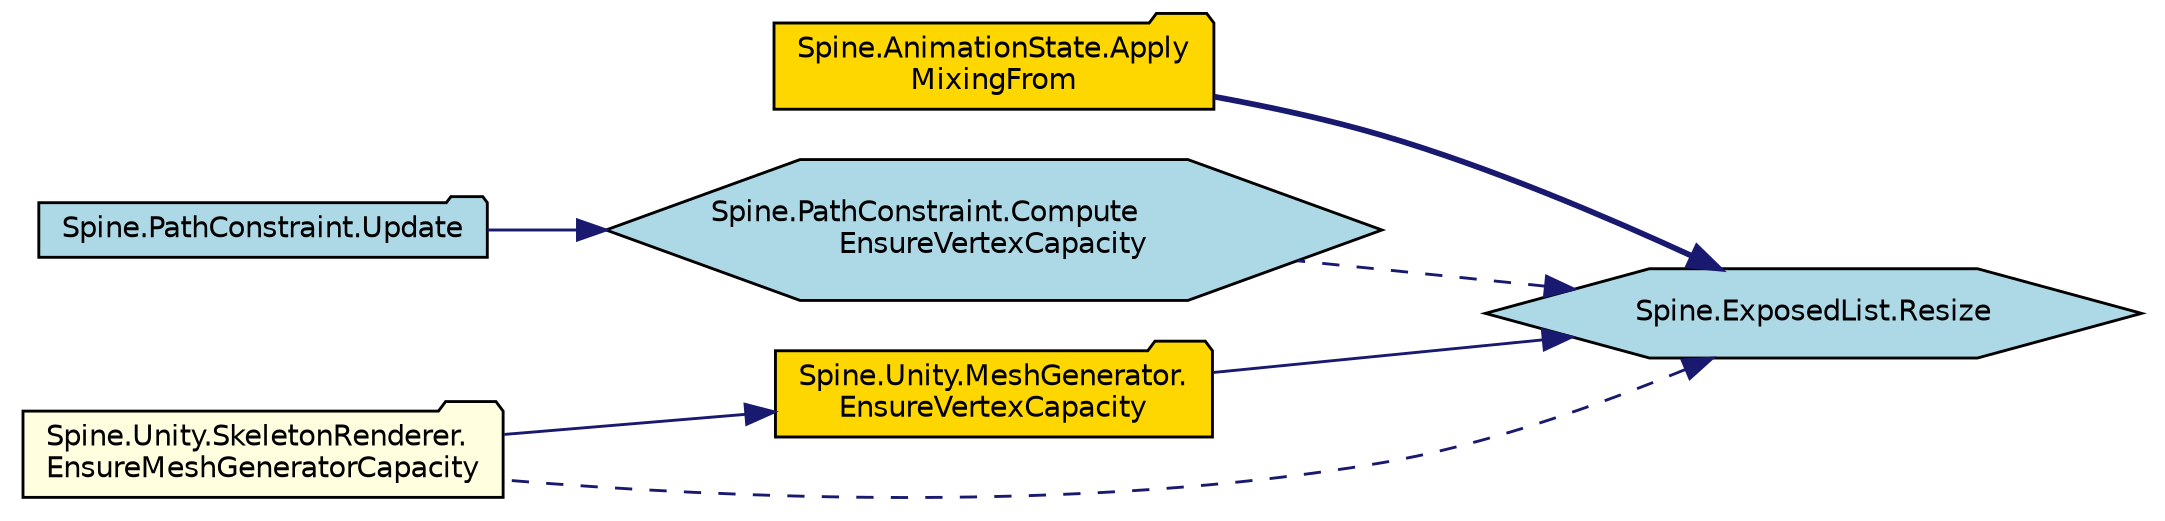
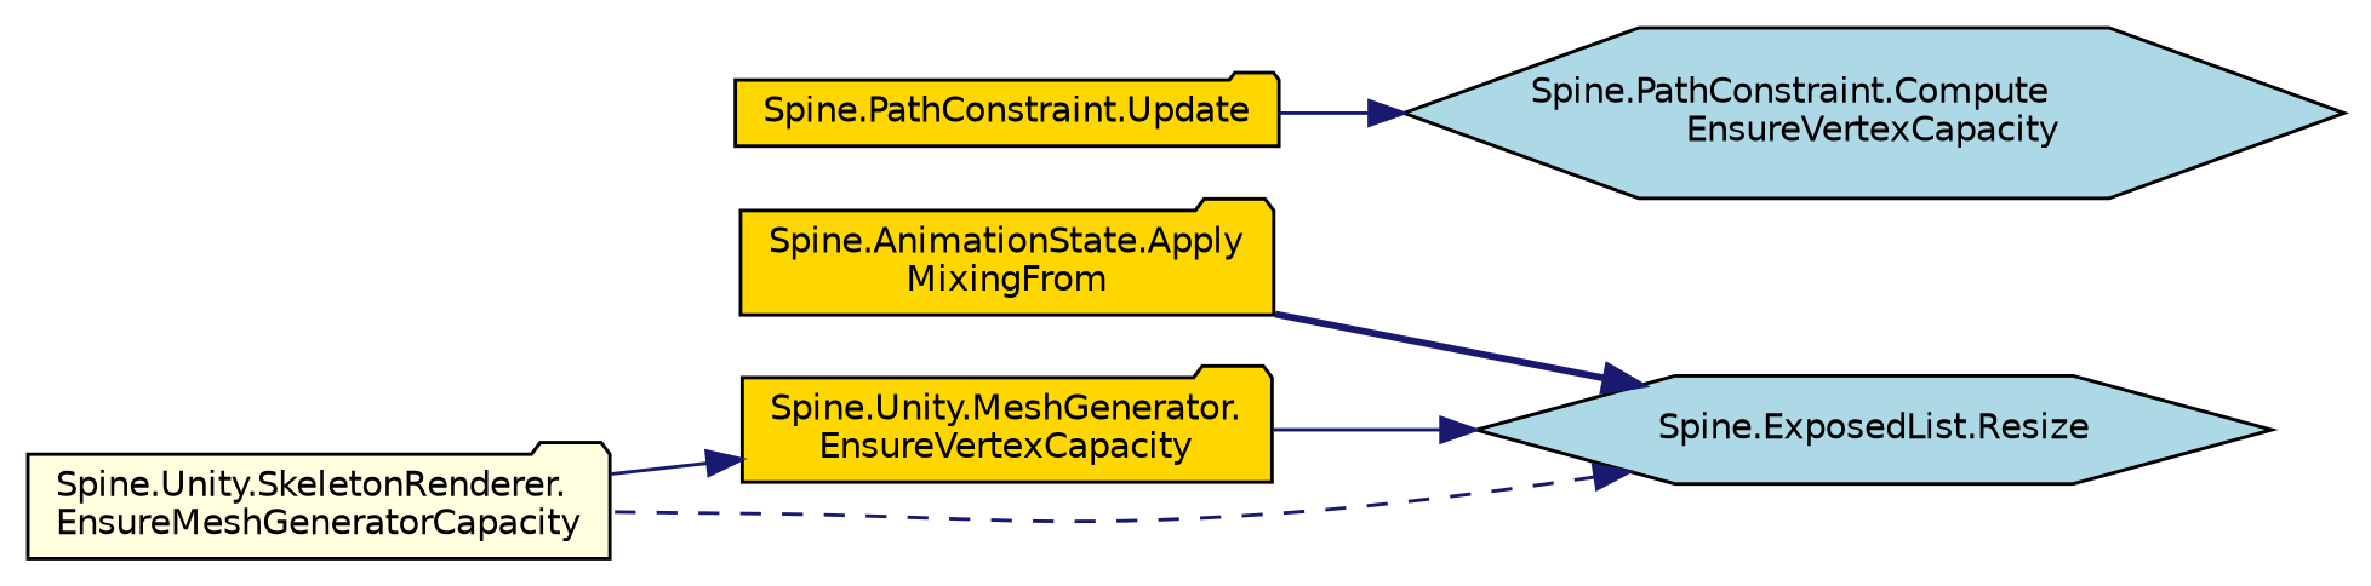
  digraph {
    rankdir=RL
    node [color=black fillcolor=gold fontname=Helvetica fontsize=10 shape=folder style=filled]
    edge [color=midnightblue dir=back fontname=Helvetica fontsize=10 labelfontname=Helvetica labelfontsize=10 style=solid]
    n1 [fillcolor=lightblue fontcolor=black height=0.2 label="Spine.ExposedList.Resize" shape=hexagon width=0.4]
    n2 [height=0.2 label="Spine.AnimationState.Apply\lMixingFrom" width=0.4]
    n3 [fillcolor=lightblue height=0.2 label="Spine.PathConstraint.Compute\lEnsureVertexCapacity" shape=hexagon width=0.4]
    n4 [height=0.2 label="Spine.Unity.MeshGenerator.\lEnsureVertexCapacity" width=0.4]
    n5 [fillcolor=lightyellow height=0.2 label="Spine.Unity.SkeletonRenderer.\lEnsureMeshGeneratorCapacity" width=0.4]
-   n6 [fillcolor=lightblue height=0.2 label="Spine.PathConstraint.Update" width=0.4]
+   n6 [height=0.2 label="Spine.PathConstraint.Update" width=0.4]
    n1 -> n2 [style=bold]
-   n1 -> n3 [style=dashed]
    n1 -> n4
    n1 -> n5 [style=dashed]
    n3 -> n6
    n4 -> n5
  }
